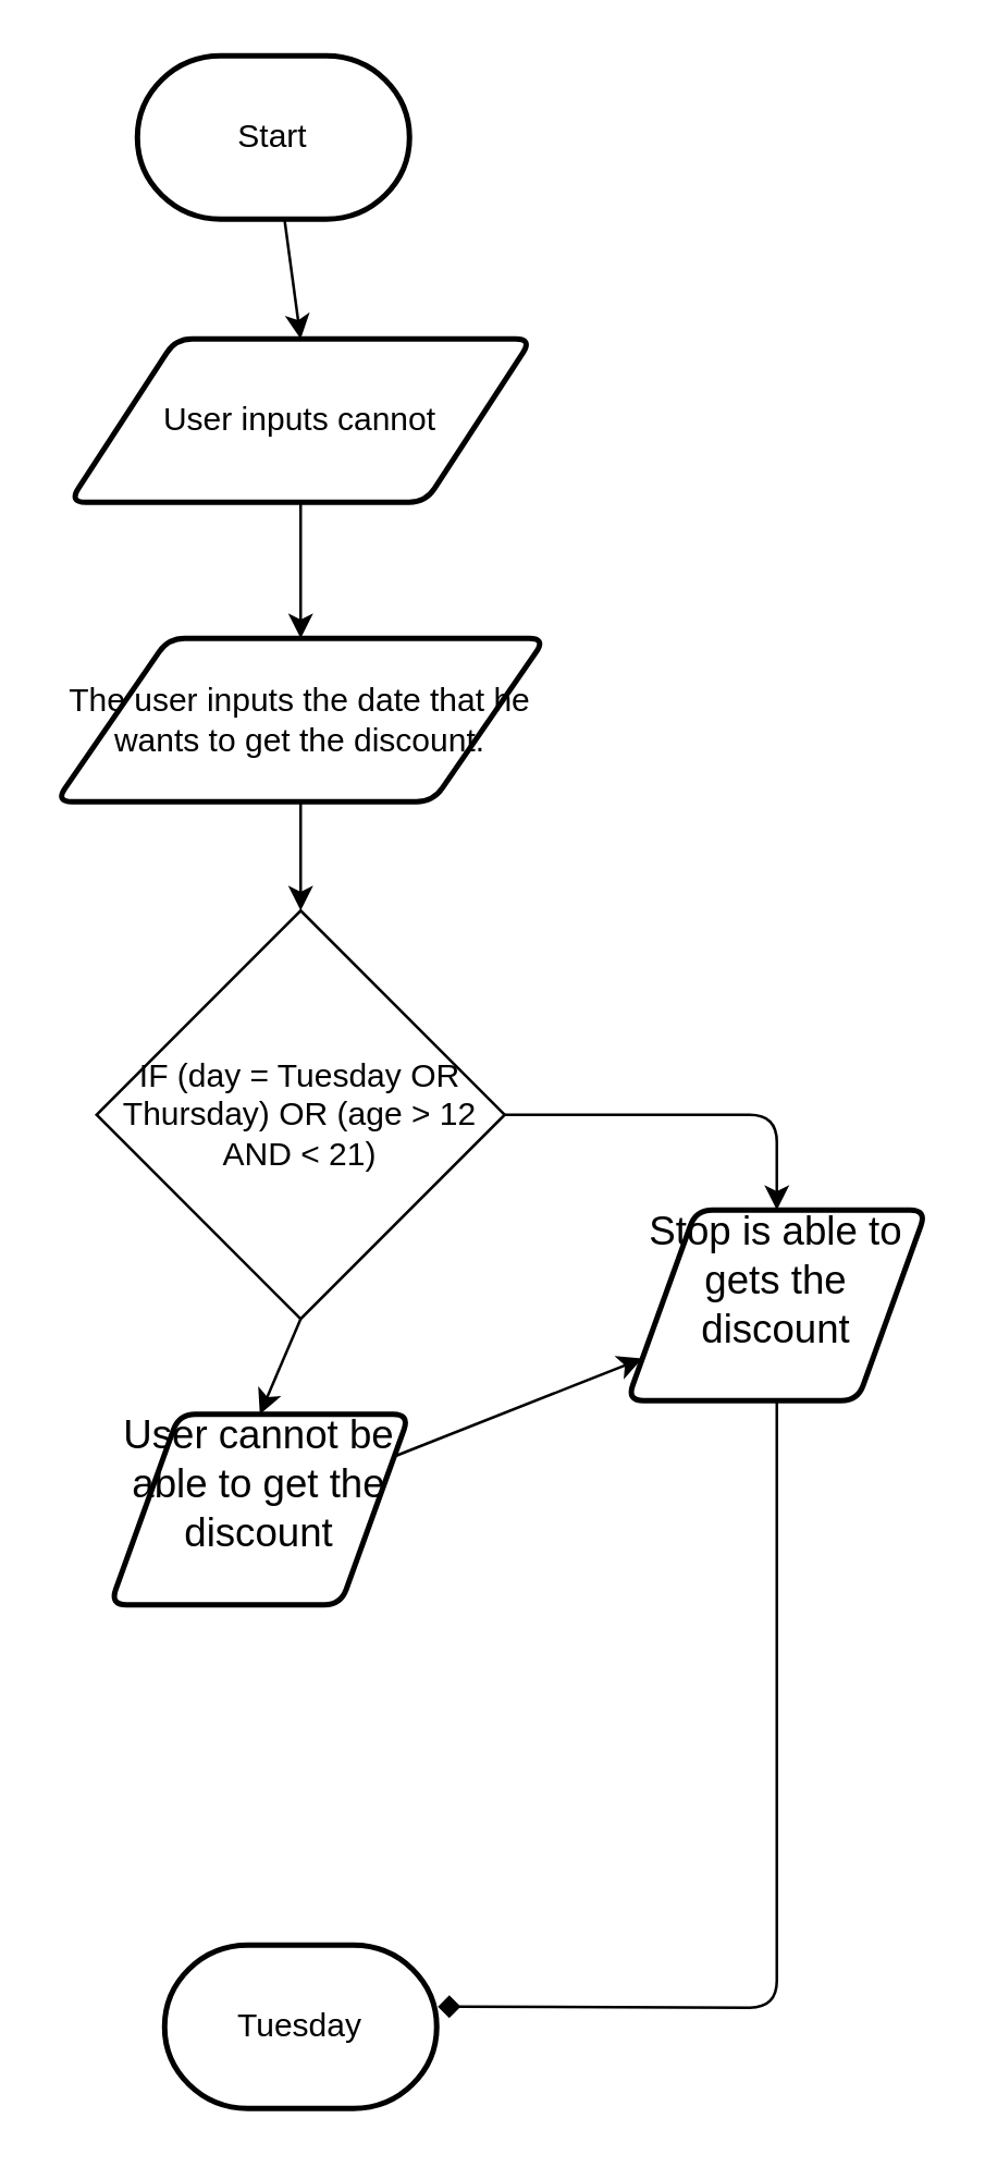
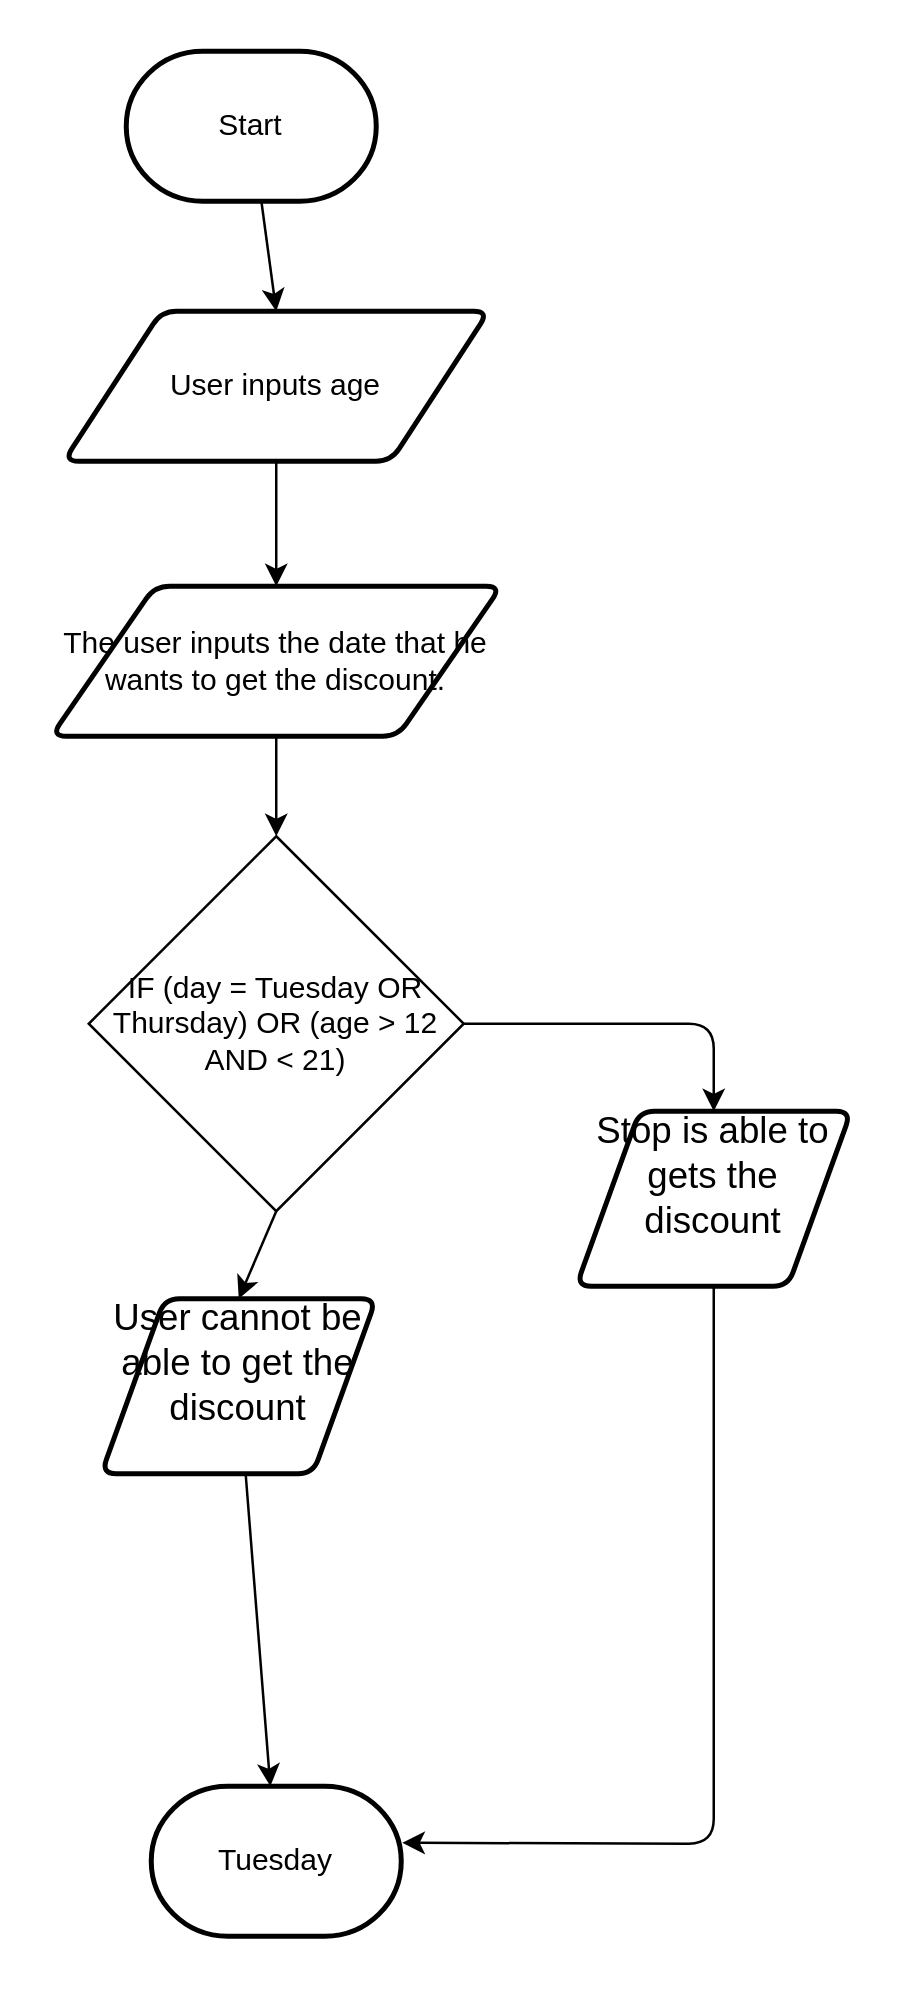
  <mxCell id="0" />
  <mxCell id="1" parent="0" />
  <mxCell id="2" style="edgeStyle=none;html=1;" parent="1" source="3" edge="1"><mxGeometry relative="1" as="geometry"><mxPoint x="110" y="124" as="targetPoint" /></mxGeometry></mxCell>
  <mxCell id="3" value="Start" style="strokeWidth=2;html=1;shape=mxgraph.flowchart.terminator;whiteSpace=wrap;" parent="1" vertex="1"><mxGeometry x="50" y="20" width="100" height="60" as="geometry" /></mxCell>
  <mxCell id="4" style="edgeStyle=none;html=1;" parent="1" source="5" edge="1"><mxGeometry relative="1" as="geometry"><mxPoint x="110" y="334" as="targetPoint" /></mxGeometry></mxCell>
  <mxCell id="5" value="The user inputs the date that he wants to get the discount." style="shape=parallelogram;html=1;strokeWidth=2;perimeter=parallelogramPerimeter;whiteSpace=wrap;rounded=1;arcSize=12;size=0.23;" parent="1" vertex="1"><mxGeometry x="20" y="234" width="180" height="60" as="geometry" /></mxCell>
- <mxCell id="6" style="edgeStyle=none;html=1;" parent="1" source="7" target="12" edge="1"><mxGeometry relative="1" as="geometry" /></mxCell>
+ <mxCell id="6" style="edgeStyle=none;html=1;" parent="1" source="7" target="8" edge="1"><mxGeometry relative="1" as="geometry" /></mxCell>
  <mxCell id="7" value="&lt;span id=&quot;docs-internal-guid-53308b96-7fff-50a0-43fb-136b3a0d023f&quot;&gt;&lt;p dir=&quot;ltr&quot; style=&quot;line-height: 1.2 ; margin-top: 0pt ; margin-bottom: 0pt&quot;&gt;&lt;span style=&quot;font-size: 11pt ; font-family: &amp;#34;cabin&amp;#34; , sans-serif ; background-color: transparent ; vertical-align: baseline&quot;&gt;User cannot be able to get the discount&lt;/span&gt;&lt;/p&gt;&lt;div&gt;&lt;span style=&quot;font-size: 11pt ; font-family: &amp;#34;cabin&amp;#34; , sans-serif ; color: rgb(0 , 0 , 0) ; background-color: transparent ; vertical-align: baseline&quot;&gt;&lt;br&gt;&lt;/span&gt;&lt;/div&gt;&lt;/span&gt;" style="shape=parallelogram;html=1;strokeWidth=2;perimeter=parallelogramPerimeter;whiteSpace=wrap;rounded=1;arcSize=12;size=0.23;" parent="1" vertex="1"><mxGeometry x="40" y="519" width="110" height="70" as="geometry" /></mxCell>
  <mxCell id="8" value="Tuesday" style="strokeWidth=2;html=1;shape=mxgraph.flowchart.terminator;whiteSpace=wrap;" parent="1" vertex="1"><mxGeometry x="60" y="714" width="100" height="60" as="geometry" /></mxCell>
  <mxCell id="9" style="edgeStyle=none;html=1;entryX=0.5;entryY=0;entryDx=0;entryDy=0;fontColor=#F0F0F0;" parent="1" target="7" edge="1"><mxGeometry relative="1" as="geometry"><mxPoint x="110" y="484" as="sourcePoint" /></mxGeometry></mxCell>
  <mxCell id="10" style="edgeStyle=none;html=1;fontColor=#F0F0F0;" parent="1" target="12" edge="1"><mxGeometry relative="1" as="geometry"><Array as="points"><mxPoint x="285" y="409" /></Array><mxPoint x="182.5" y="409" as="sourcePoint" /></mxGeometry></mxCell>
- <mxCell id="11" style="edgeStyle=none;html=1;fontColor=#F0F0F0;entryX=1.004;entryY=0.377;entryDx=0;entryDy=0;entryPerimeter=0;endArrow=diamond;" parent="1" source="12" target="8" edge="1"><mxGeometry relative="1" as="geometry"><mxPoint x="295" y="714" as="targetPoint" /><Array as="points"><mxPoint x="285" y="737" /></Array></mxGeometry></mxCell>
+ <mxCell id="11" style="edgeStyle=none;html=1;fontColor=#F0F0F0;entryX=1.004;entryY=0.377;entryDx=0;entryDy=0;entryPerimeter=0;" parent="1" source="12" target="8" edge="1"><mxGeometry relative="1" as="geometry"><mxPoint x="295" y="714" as="targetPoint" /><Array as="points"><mxPoint x="285" y="737" /></Array></mxGeometry></mxCell>
  <mxCell id="12" value="&lt;span id=&quot;docs-internal-guid-53308b96-7fff-50a0-43fb-136b3a0d023f&quot;&gt;&lt;p dir=&quot;ltr&quot; style=&quot;line-height: 1.2 ; margin-top: 0pt ; margin-bottom: 0pt&quot;&gt;&lt;span style=&quot;font-size: 11pt ; font-family: &amp;#34;cabin&amp;#34; , sans-serif ; background-color: transparent ; vertical-align: baseline&quot;&gt;Stop is able to gets the discount&lt;/span&gt;&lt;/p&gt;&lt;div&gt;&lt;span style=&quot;font-size: 11pt ; font-family: &amp;#34;cabin&amp;#34; , sans-serif ; color: rgb(0 , 0 , 0) ; background-color: transparent ; vertical-align: baseline&quot;&gt;&lt;br&gt;&lt;/span&gt;&lt;/div&gt;&lt;/span&gt;" style="shape=parallelogram;html=1;strokeWidth=2;perimeter=parallelogramPerimeter;whiteSpace=wrap;rounded=1;arcSize=12;size=0.23;" parent="1" vertex="1"><mxGeometry x="230" y="444" width="110" height="70" as="geometry" /></mxCell>
  <mxCell id="13" value="&lt;font color=&quot;#ffffff&quot;&gt;yes&lt;span style=&quot;font-family: monospace ; font-size: 0px&quot;&gt;%3CmxGraphModel%3E%3Croot%3E%3CmxCell%20id%3D%220%22%2F%3E%3CmxCell%20id%3D%221%22%20parent%3D%220%22%2F%3E%3CmxCell%20id%3D%222%22%20value%3D%22%26lt%3Bspan%20id%3D%26quot%3Bdocs-internal-guid-53308b96-7fff-50a0-43fb-136b3a0d023f%26quot%3B%26gt%3B%26lt%3Bp%20dir%3D%26quot%3Bltr%26quot%3B%20style%3D%26quot%3Bline-height%3A%201.2%20%3B%20margin-top%3A%200pt%20%3B%20margin-bottom%3A%200pt%26quot%3B%26gt%3B%26lt%3Bspan%20style%3D%26quot%3Bfont-size%3A%2011pt%20%3B%20font-family%3A%20%26amp%3B%2334%3Bcabin%26amp%3B%2334%3B%20%2C%20sans-serif%20%3B%20background-color%3A%20transparent%20%3B%20vertical-align%3A%20baseline%26quot%3B%26gt%3BUser%20doesnt%20get%20the%20discount%26lt%3B%2Fspan%26gt%3B%26lt%3B%2Fp%26gt%3B%26lt%3Bdiv%26gt%3B%26lt%3Bspan%20style%3D%26quot%3Bfont-size%3A%2011pt%20%3B%20font-family%3A%20%26amp%3B%2334%3Bcabin%26amp%3B%2334%3B%20%2C%20sans-serif%20%3B%20color%3A%20rgb(0%20%2C%200%20%2C%200)%20%3B%20background-color%3A%20transparent%20%3B%20vertical-align%3A%20baseline%26quot%3B%26gt%3B%26lt%3Bbr%26gt%3B%26lt%3B%2Fspan%26gt%3B%26lt%3B%2Fdiv%26gt%3B%26lt%3B%2Fspan%26gt%3B%22%20style%3D%22shape%3Dparallelogram%3Bhtml%3D1%3BstrokeWidth%3D2%3Bperimeter%3DparallelogramPerimeter%3BwhiteSpace%3Dwrap%3Brounded%3D1%3BarcSize%3D12%3Bsize%3D0.23%3B%22%20vertex%3D%221%22%20parent%3D%221%22%3E%3CmxGeometry%20x%3D%22300%22%20y%3D%22650%22%20width%3D%22110%22%20height%3D%2270%22%20as%3D%22geometry%22%2F%3E%3C%2FmxCell%3E%3C%2Froot%3E%3C%2FmxGraphModel%3E&lt;/span&gt;&lt;span style=&quot;font-family: monospace ; font-size: 0px&quot;&gt;%3CmxGraphModel%3E%3Croot%3E%3CmxCell%20id%3D%220%22%2F%3E%3CmxCell%20id%3D%221%22%20parent%3D%220%22%2F%3E%3CmxCell%20id%3D%222%22%20value%3D%22%26lt%3Bspan%20id%3D%26quot%3Bdocs-internal-guid-53308b96-7fff-50a0-43fb-136b3a0d023f%26quot%3B%26gt%3B%26lt%3Bp%20dir%3D%26quot%3Bltr%26quot%3B%20style%3D%26quot%3Bline-height%3A%201.2%20%3B%20margin-top%3A%200pt%20%3B%20margin-bottom%3A%200pt%26quot%3B%26gt%3B%26lt%3Bspan%20style%3D%26quot%3Bfont-size%3A%2011pt%20%3B%20font-family%3A%20%26amp%3B%2334%3Bcabin%26amp%3B%2334%3B%20%2C%20sans-serif%20%3B%20background-color%3A%20transparent%20%3B%20vertical-align%3A%20baseline%26quot%3B%26gt%3BUser%20doesnt%20get%20the%20discount%26lt%3B%2Fspan%26gt%3B%26lt%3B%2Fp%26gt%3B%26lt%3Bdiv%26gt%3B%26lt%3Bspan%20style%3D%26quot%3Bfont-size%3A%2011pt%20%3B%20font-family%3A%20%26amp%3B%2334%3Bcabin%26amp%3B%2334%3B%20%2C%20sans-serif%20%3B%20color%3A%20rgb(0%20%2C%200%20%2C%200)%20%3B%20background-color%3A%20transparent%20%3B%20vertical-align%3A%20baseline%26quot%3B%26gt%3B%26lt%3Bbr%26gt%3B%26lt%3B%2Fspan%26gt%3B%26lt%3B%2Fdiv%26gt%3B%26lt%3B%2Fspan%26gt%3B%22%20style%3D%22shape%3Dparallelogram%3Bhtml%3D1%3BstrokeWidth%3D2%3Bperimeter%3DparallelogramPerimeter%3BwhiteSpace%3Dwrap%3Brounded%3D1%3BarcSize%3D12%3Bsize%3D0.23%3B%22%20vertex%3D%221%22%20parent%3D%221%22%3E%3CmxGeometry%20x%3D%22300%22%20y%3D%22650%22%20width%3D%22110%22%20height%3D%2270%22%20as%3D%22geometry%22%2F%3E%3C%2FmxCell%3E%3C%2Froot%3E%3C%2FmxGraphModel%3E&lt;/span&gt;&lt;/font&gt;" style="text;html=1;strokeColor=none;fillColor=none;align=center;verticalAlign=middle;whiteSpace=wrap;rounded=0;fontColor=#F0F0F0;" parent="1" vertex="1"><mxGeometry x="140" y="354" width="60" height="30" as="geometry" /></mxCell>
  <mxCell id="14" value="&lt;font color=&quot;#ffffff&quot;&gt;No&lt;/font&gt;" style="text;html=1;strokeColor=none;fillColor=none;align=center;verticalAlign=middle;whiteSpace=wrap;rounded=0;fontColor=#F0F0F0;" parent="1" vertex="1"><mxGeometry x="30" y="454" width="60" height="30" as="geometry" /></mxCell>
  <mxCell id="15" style="edgeStyle=none;html=1;" parent="1" source="16" target="5" edge="1"><mxGeometry relative="1" as="geometry" /></mxCell>
- <mxCell id="16" value="User inputs cannot" style="shape=parallelogram;html=1;strokeWidth=2;perimeter=parallelogramPerimeter;whiteSpace=wrap;rounded=1;arcSize=12;size=0.23;" parent="1" vertex="1"><mxGeometry x="25" y="124" width="170" height="60" as="geometry" /></mxCell>
+ <mxCell id="16" value="User inputs age" style="shape=parallelogram;html=1;strokeWidth=2;perimeter=parallelogramPerimeter;whiteSpace=wrap;rounded=1;arcSize=12;size=0.23;" parent="1" vertex="1"><mxGeometry x="25" y="124" width="170" height="60" as="geometry" /></mxCell>
  <mxCell id="17" value="&lt;div&gt;&lt;font color=&quot;#000000&quot;&gt;&amp;nbsp;&lt;/font&gt;&lt;/div&gt;&lt;div&gt;&lt;font color=&quot;#000000&quot;&gt;IF (day = Tuesday OR Thursday) OR (age &amp;gt; 12 AND &amp;lt; 21)&lt;/font&gt;&lt;/div&gt;&lt;div&gt;&lt;br&gt;&lt;/div&gt;" style="rhombus;whiteSpace=wrap;html=1;fontColor=#FFFFFF;" vertex="1" parent="1"><mxGeometry x="35" y="334" width="150" height="150" as="geometry" /></mxCell>
